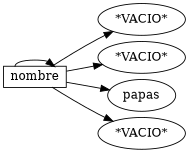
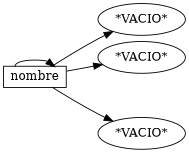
  digraph {
    nodesep=.1
    rankdir=LR
    n1 [height=.1 label=nombre shape=record]
    n2 [label="*VACIO*"]
    n3 [label="*VACIO*"]
-   n4 [label=papas]
    n5 [label="*VACIO*"]
    n1 -> n1
    n1 -> n2
    n1 -> n3
-   n1 -> n4
    n1 -> n5
  }
